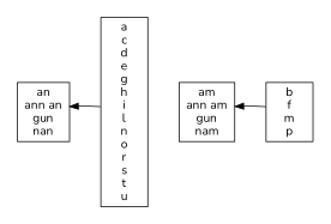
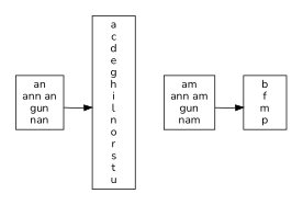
  digraph {
    compound=true
    fontname=Nunito
    rankdir=LR
    node [fontname=Nunito shape=box]
    edge [fontname=Nunito]
    n1 [label="an\nann an\ngun\nnan"]
    n2 [label="a\nc\nd\ne\ng\nh\ni\nl\nn\no\nr\ns\nt\nu"]
    n3 [label="am\nann am\ngun\nnam"]
    n4 [label="b\nf\nm\np"]
    subgraph cluster_1 {
      color=white
      style=filled
      n1
      n2
    }
    subgraph cluster_2 {
      color=white
      style=filled
      n3
      n4
    }
-   n2 -> n1
+   n1 -> n2
    n2 -> n3 [style=invis]
-   n4 -> n3
+   n3 -> n4
  }
